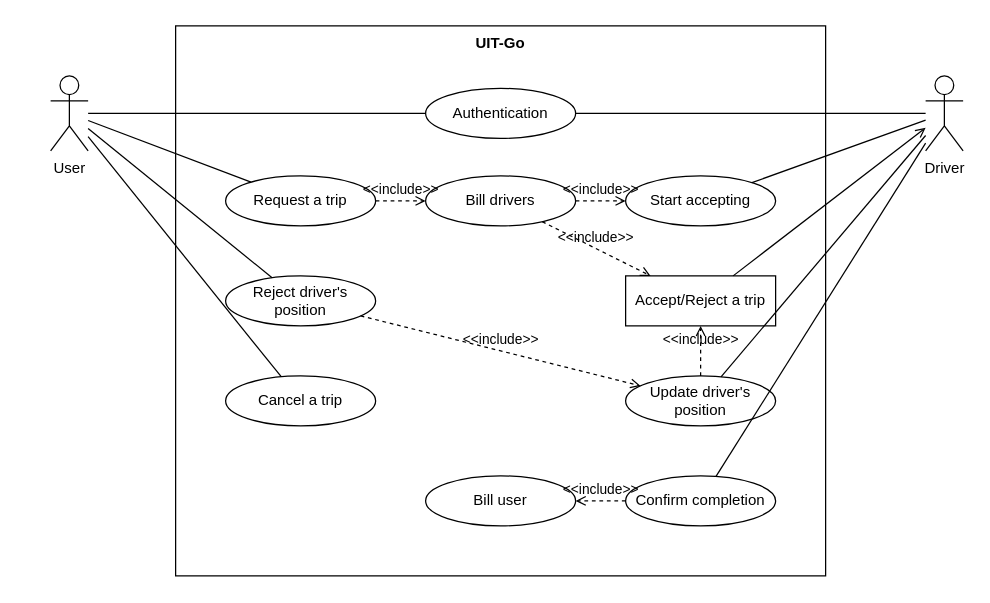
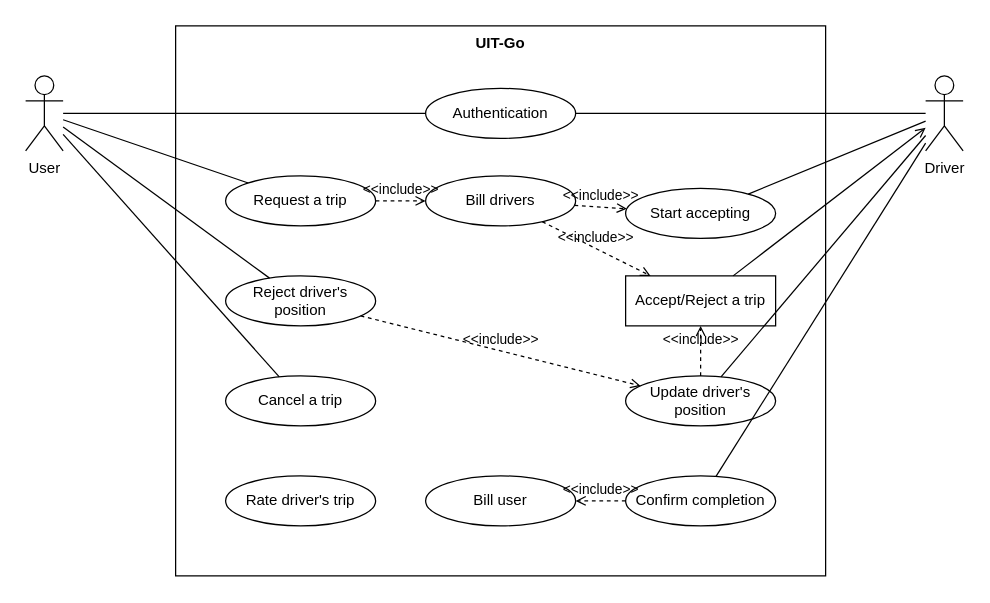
  <mxCell id="0" />
  <mxCell id="1" parent="0" />
  <mxCell id="2" value="UIT-Go" style="shape=rect;html=1;verticalAlign=top;fontStyle=1;whiteSpace=wrap;align=center;" vertex="1" parent="1"><mxGeometry x="140" y="20" width="520" height="440" as="geometry" /></mxCell>
- <mxCell id="3" value="User" style="shape=umlActor;html=1;verticalLabelPosition=bottom;verticalAlign=top;align=center;" vertex="1" parent="1"><mxGeometry x="40" y="60" width="30" height="60" as="geometry" /></mxCell>
+ <mxCell id="3" value="User" style="shape=umlActor;html=1;verticalLabelPosition=bottom;verticalAlign=top;align=center;" vertex="1" parent="1"><mxGeometry x="20" y="60" width="30" height="60" as="geometry" /></mxCell>
  <mxCell id="4" value="Authentication" style="ellipse;whiteSpace=wrap;html=1;" vertex="1" parent="1"><mxGeometry x="340" y="70" width="120" height="40" as="geometry" /></mxCell>
  <mxCell id="5" value="Request a trip" style="ellipse;whiteSpace=wrap;html=1;" vertex="1" parent="1"><mxGeometry x="180" y="140" width="120" height="40" as="geometry" /></mxCell>
  <mxCell id="6" value="Reject driver's position" style="ellipse;whiteSpace=wrap;html=1;" vertex="1" parent="1"><mxGeometry x="180" y="220" width="120" height="40" as="geometry" /></mxCell>
  <mxCell id="7" value="Bill drivers" style="ellipse;whiteSpace=wrap;html=1;" vertex="1" parent="1"><mxGeometry x="340" y="140" width="120" height="40" as="geometry" /></mxCell>
  <mxCell id="8" value="&amp;lt;&amp;lt;include&amp;gt;&amp;gt;" style="edgeStyle=none;html=1;endArrow=open;verticalAlign=bottom;dashed=1;labelBackgroundColor=none;rounded=0;" edge="1" parent="1" source="5" target="7"><mxGeometry width="160" relative="1" as="geometry"><mxPoint x="170" y="140" as="sourcePoint" /><mxPoint x="330" y="140" as="targetPoint" /></mxGeometry></mxCell>
  <mxCell id="9" value="Accept/Reject a trip" style="whiteSpace=wrap;html=1;rounded=0;" vertex="1" parent="1"><mxGeometry x="500" y="220" width="120" height="40" as="geometry" /></mxCell>
  <mxCell id="10" value="&amp;lt;&amp;lt;include&amp;gt;&amp;gt;" style="edgeStyle=none;html=1;endArrow=open;verticalAlign=bottom;dashed=1;labelBackgroundColor=none;rounded=0;" edge="1" parent="1" source="7" target="9"><mxGeometry width="160" relative="1" as="geometry"><mxPoint x="310" y="170" as="sourcePoint" /><mxPoint x="350" y="170" as="targetPoint" /></mxGeometry></mxCell>
  <mxCell id="11" value="Update driver's position" style="ellipse;whiteSpace=wrap;html=1;" vertex="1" parent="1"><mxGeometry x="500" y="300" width="120" height="40" as="geometry" /></mxCell>
  <mxCell id="12" value="&amp;lt;&amp;lt;include&amp;gt;&amp;gt;" style="edgeStyle=none;html=1;endArrow=open;verticalAlign=bottom;dashed=1;labelBackgroundColor=none;rounded=0;" edge="1" parent="1" source="6" target="11"><mxGeometry width="160" relative="1" as="geometry"><mxPoint x="250" y="230" as="sourcePoint" /><mxPoint x="410" y="230" as="targetPoint" /></mxGeometry></mxCell>
  <mxCell id="13" value="Cancel a trip" style="ellipse;whiteSpace=wrap;html=1;" vertex="1" parent="1"><mxGeometry x="180" y="300" width="120" height="40" as="geometry" /></mxCell>
+ <mxCell id="14" value="Rate driver's trip" style="ellipse;whiteSpace=wrap;html=1;" vertex="1" parent="1"><mxGeometry x="180" y="380" width="120" height="40" as="geometry" /></mxCell>
  <mxCell id="15" value="" style="edgeStyle=none;html=1;endArrow=none;verticalAlign=bottom;rounded=0;" edge="1" parent="1" source="3" target="4"><mxGeometry width="160" relative="1" as="geometry"><mxPoint x="250" y="170" as="sourcePoint" /><mxPoint x="410" y="170" as="targetPoint" /></mxGeometry></mxCell>
  <mxCell id="16" value="" style="edgeStyle=none;html=1;endArrow=none;verticalAlign=bottom;rounded=0;" edge="1" parent="1" source="3" target="5"><mxGeometry width="160" relative="1" as="geometry"><mxPoint x="60" y="99" as="sourcePoint" /><mxPoint x="191" y="93" as="targetPoint" /></mxGeometry></mxCell>
  <mxCell id="17" value="" style="edgeStyle=none;html=1;endArrow=none;verticalAlign=bottom;rounded=0;" edge="1" parent="1" source="3" target="6"><mxGeometry width="160" relative="1" as="geometry"><mxPoint x="60" y="105" as="sourcePoint" /><mxPoint x="208" y="156" as="targetPoint" /></mxGeometry></mxCell>
  <mxCell id="18" value="" style="edgeStyle=none;html=1;endArrow=none;verticalAlign=bottom;rounded=0;" edge="1" parent="1" source="3" target="13"><mxGeometry width="160" relative="1" as="geometry"><mxPoint x="60" y="111" as="sourcePoint" /><mxPoint x="225" y="232" as="targetPoint" /></mxGeometry></mxCell>
  <mxCell id="19" value="Driver" style="shape=umlActor;html=1;verticalLabelPosition=bottom;verticalAlign=top;align=center;" vertex="1" parent="1"><mxGeometry x="740" y="60" width="30" height="60" as="geometry" /></mxCell>
  <mxCell id="20" value="" style="edgeStyle=none;html=1;endArrow=none;verticalAlign=bottom;rounded=0;" edge="1" parent="1" source="4" target="19"><mxGeometry width="160" relative="1" as="geometry"><mxPoint x="590" y="170" as="sourcePoint" /><mxPoint x="750" y="170" as="targetPoint" /></mxGeometry></mxCell>
- <mxCell id="21" value="Start accepting" style="ellipse;whiteSpace=wrap;html=1;" vertex="1" parent="1"><mxGeometry x="500" y="140" width="120" height="40" as="geometry" /></mxCell>
+ <mxCell id="21" value="Start accepting" style="ellipse;whiteSpace=wrap;html=1;" vertex="1" parent="1"><mxGeometry x="500" y="150" width="120" height="40" as="geometry" /></mxCell>
  <mxCell id="22" value="&amp;lt;&amp;lt;include&amp;gt;&amp;gt;" style="edgeStyle=none;html=1;endArrow=open;verticalAlign=bottom;dashed=1;labelBackgroundColor=none;rounded=0;" edge="1" parent="1" source="7" target="21"><mxGeometry width="160" relative="1" as="geometry"><mxPoint x="443" y="187" as="sourcePoint" /><mxPoint x="537" y="233" as="targetPoint" /></mxGeometry></mxCell>
  <mxCell id="23" value="" style="edgeStyle=none;html=1;endArrow=none;verticalAlign=bottom;rounded=0;" edge="1" parent="1" source="21" target="19"><mxGeometry width="160" relative="1" as="geometry"><mxPoint x="470" y="100" as="sourcePoint" /><mxPoint x="750" y="100" as="targetPoint" /></mxGeometry></mxCell>
  <mxCell id="24" value="" style="edgeStyle=none;html=1;endArrow=open;verticalAlign=bottom;rounded=0;" edge="1" parent="1" source="9" target="19"><mxGeometry width="160" relative="1" as="geometry"><mxPoint x="611" y="155" as="sourcePoint" /><mxPoint x="750" y="105" as="targetPoint" /></mxGeometry></mxCell>
  <mxCell id="25" value="&amp;lt;&amp;lt;include&amp;gt;&amp;gt;" style="edgeStyle=none;html=1;endArrow=open;verticalAlign=bottom;dashed=1;labelBackgroundColor=none;rounded=0;" edge="1" parent="1" source="11" target="9"><mxGeometry width="160" relative="1" as="geometry"><mxPoint x="298" y="262" as="sourcePoint" /><mxPoint x="522" y="318" as="targetPoint" /></mxGeometry></mxCell>
  <mxCell id="26" value="" style="edgeStyle=none;html=1;endArrow=none;verticalAlign=bottom;rounded=0;" edge="1" parent="1" source="11" target="19"><mxGeometry width="160" relative="1" as="geometry"><mxPoint x="594" y="232" as="sourcePoint" /><mxPoint x="750" y="112" as="targetPoint" /></mxGeometry></mxCell>
  <mxCell id="27" value="Confirm completion" style="ellipse;whiteSpace=wrap;html=1;" vertex="1" parent="1"><mxGeometry x="500" y="380" width="120" height="40" as="geometry" /></mxCell>
  <mxCell id="28" value="" style="edgeStyle=none;html=1;endArrow=none;verticalAlign=bottom;rounded=0;" edge="1" parent="1" source="27" target="19"><mxGeometry width="160" relative="1" as="geometry"><mxPoint x="586" y="311" as="sourcePoint" /><mxPoint x="750" y="118" as="targetPoint" /></mxGeometry></mxCell>
  <mxCell id="29" value="Bill user" style="ellipse;whiteSpace=wrap;html=1;" vertex="1" parent="1"><mxGeometry x="340" y="380" width="120" height="40" as="geometry" /></mxCell>
  <mxCell id="30" value="&amp;lt;&amp;lt;include&amp;gt;&amp;gt;" style="edgeStyle=none;html=1;endArrow=open;verticalAlign=bottom;dashed=1;labelBackgroundColor=none;rounded=0;" edge="1" parent="1" source="27" target="29"><mxGeometry width="160" relative="1" as="geometry"><mxPoint x="298" y="262" as="sourcePoint" /><mxPoint x="522" y="318" as="targetPoint" /></mxGeometry></mxCell>
